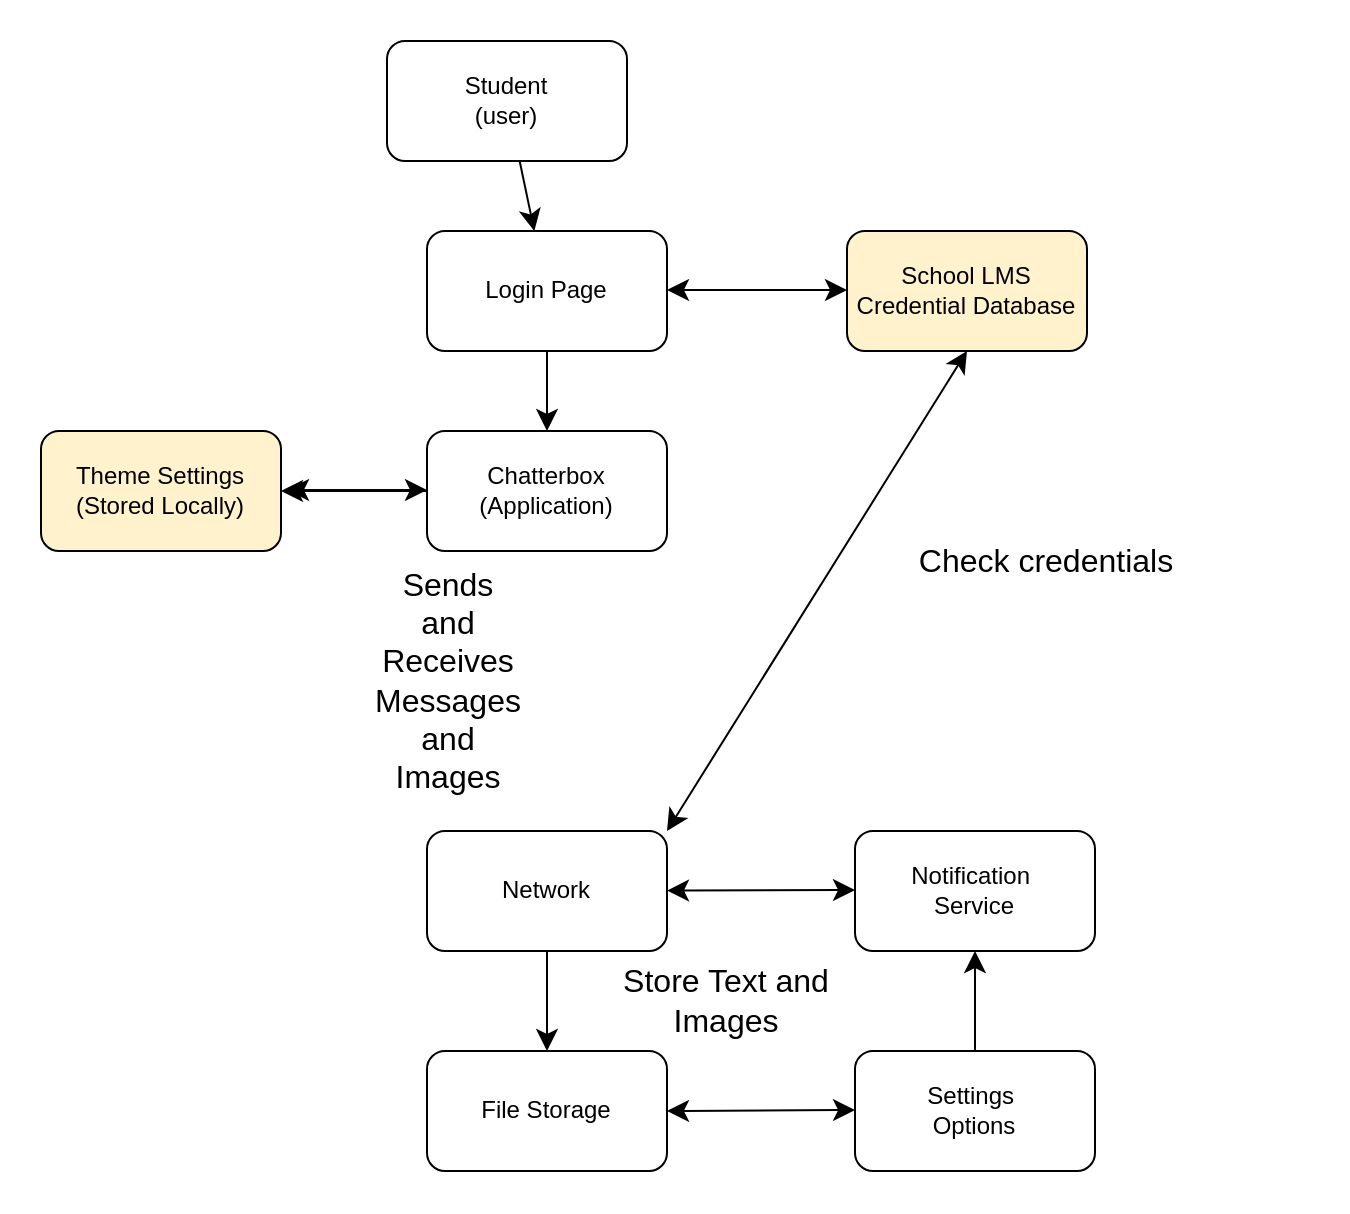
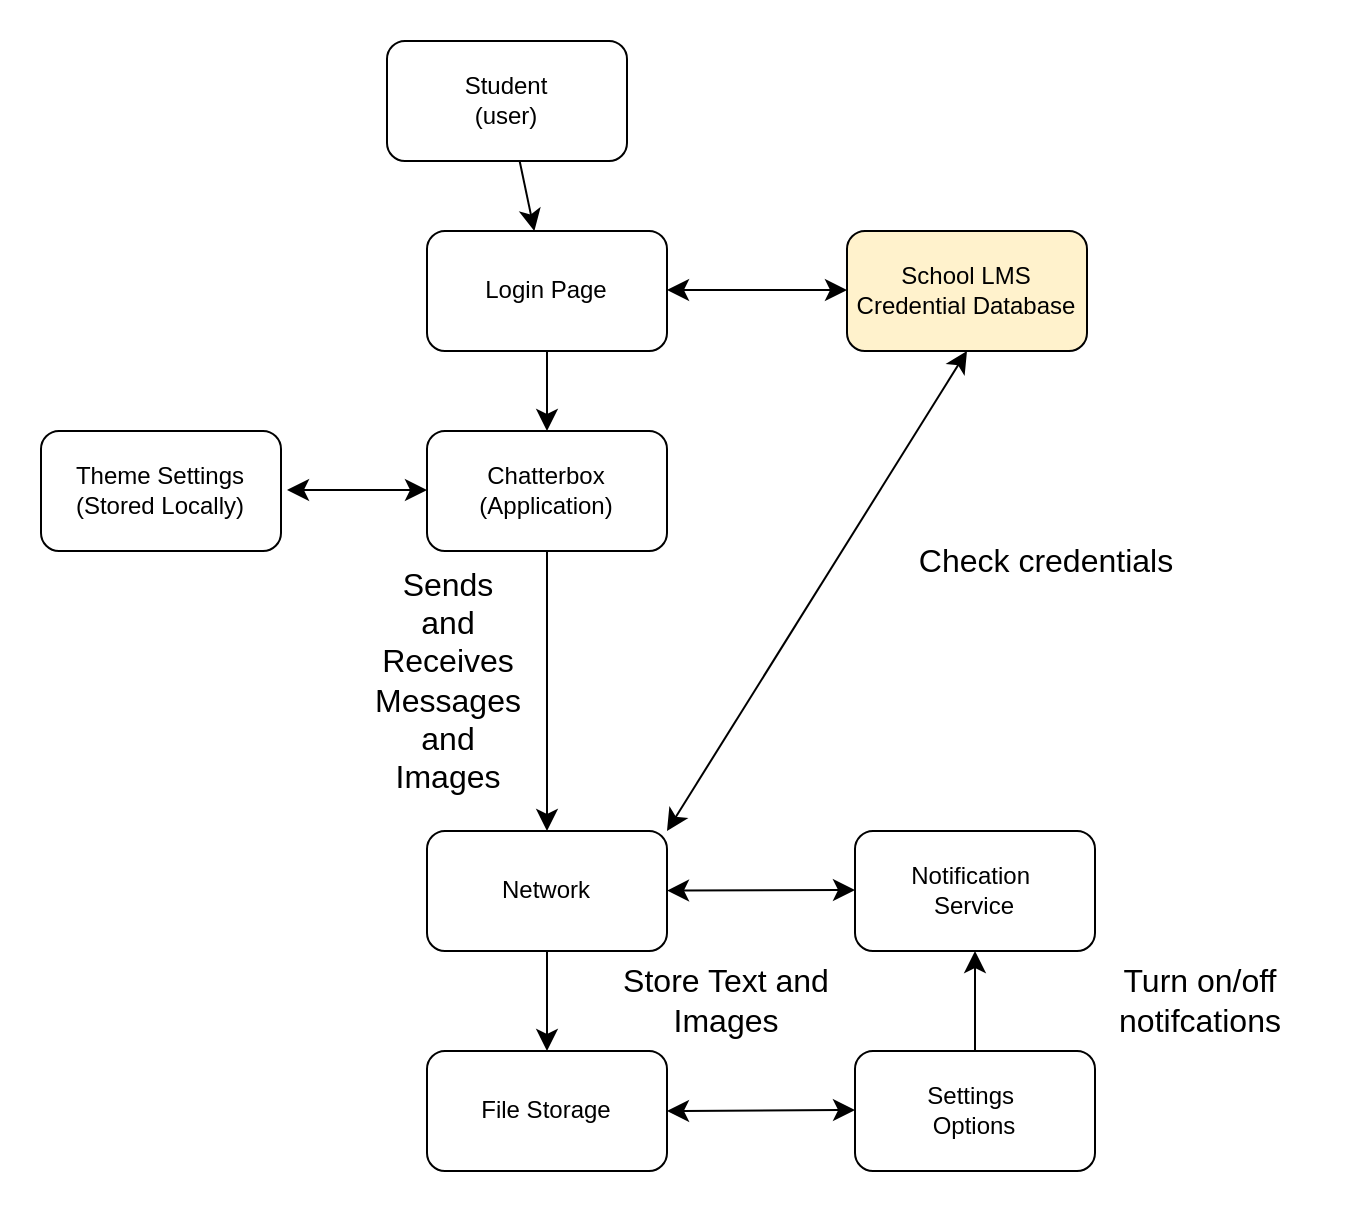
  <mxCell id="0" />
  <mxCell id="1" parent="0" />
  <mxCell id="2" value="" style="edgeStyle=none;curved=1;rounded=0;orthogonalLoop=1;jettySize=auto;html=1;fontSize=12;startSize=8;endSize=8;" edge="1" parent="1" source="3" target="16"><mxGeometry relative="1" as="geometry" /></mxCell>
  <mxCell id="3" value="Student&lt;div&gt;(user)&lt;/div&gt;" style="rounded=1;whiteSpace=wrap;html=1;" vertex="1" parent="1"><mxGeometry x="193" y="20" width="120" height="60" as="geometry" /></mxCell>
- <mxCell id="4" value="" style="edgeStyle=none;curved=1;rounded=0;orthogonalLoop=1;jettySize=auto;html=1;fontSize=12;startSize=8;endSize=8;" edge="1" parent="1" source="5" target="23"><mxGeometry relative="1" as="geometry" /></mxCell>
+ <mxCell id="4" value="" style="edgeStyle=none;curved=1;rounded=0;orthogonalLoop=1;jettySize=auto;html=1;fontSize=12;startSize=8;endSize=8;" edge="1" parent="1" source="5" target="7"><mxGeometry relative="1" as="geometry" /></mxCell>
  <mxCell id="5" value="Chatterbox&lt;div&gt;(Application)&lt;/div&gt;" style="rounded=1;whiteSpace=wrap;html=1;" vertex="1" parent="1"><mxGeometry x="213" y="215" width="120" height="60" as="geometry" /></mxCell>
  <mxCell id="6" value="" style="edgeStyle=none;curved=1;rounded=0;orthogonalLoop=1;jettySize=auto;html=1;fontSize=12;startSize=8;endSize=8;" edge="1" parent="1" source="7" target="8"><mxGeometry relative="1" as="geometry" /></mxCell>
  <mxCell id="7" value="Network" style="rounded=1;whiteSpace=wrap;html=1;" vertex="1" parent="1"><mxGeometry x="213" y="415" width="120" height="60" as="geometry" /></mxCell>
  <mxCell id="8" value="File Storage" style="rounded=1;whiteSpace=wrap;html=1;" vertex="1" parent="1"><mxGeometry x="213" y="525" width="120" height="60" as="geometry" /></mxCell>
  <mxCell id="9" value="Notification&amp;nbsp;&lt;div&gt;Service&lt;/div&gt;" style="rounded=1;whiteSpace=wrap;html=1;" vertex="1" parent="1"><mxGeometry x="427" y="415" width="120" height="60" as="geometry" /></mxCell>
  <mxCell id="10" value="" style="edgeStyle=none;curved=1;rounded=0;orthogonalLoop=1;jettySize=auto;html=1;fontSize=12;startSize=8;endSize=8;" edge="1" parent="1" source="11" target="9"><mxGeometry relative="1" as="geometry" /></mxCell>
  <mxCell id="11" value="Settings&amp;nbsp;&lt;div&gt;Options&lt;/div&gt;" style="rounded=1;whiteSpace=wrap;html=1;" vertex="1" parent="1"><mxGeometry x="427" y="525" width="120" height="60" as="geometry" /></mxCell>
  <mxCell id="12" value="" style="endArrow=classic;startArrow=classic;html=1;rounded=0;fontSize=12;startSize=8;endSize=8;curved=1;" edge="1" parent="1" source="7"><mxGeometry width="50" height="50" relative="1" as="geometry"><mxPoint x="342" y="444.5" as="sourcePoint" /><mxPoint x="427" y="444.5" as="targetPoint" /></mxGeometry></mxCell>
  <mxCell id="13" value="" style="endArrow=classic;startArrow=classic;html=1;rounded=0;fontSize=12;startSize=8;endSize=8;curved=1;" edge="1" parent="1"><mxGeometry width="50" height="50" relative="1" as="geometry"><mxPoint x="333" y="555" as="sourcePoint" /><mxPoint x="427" y="554.5" as="targetPoint" /></mxGeometry></mxCell>
  <mxCell id="14" value="Sends and Receives Messages and Images" style="text;html=1;align=center;verticalAlign=middle;whiteSpace=wrap;rounded=0;fontSize=16;" vertex="1" parent="1"><mxGeometry x="194" y="325" width="60" height="30" as="geometry" /></mxCell>
  <mxCell id="15" value="" style="edgeStyle=none;curved=1;rounded=0;orthogonalLoop=1;jettySize=auto;html=1;fontSize=12;startSize=8;endSize=8;" edge="1" parent="1" source="16" target="5"><mxGeometry relative="1" as="geometry" /></mxCell>
  <mxCell id="16" value="Login Page" style="rounded=1;whiteSpace=wrap;html=1;" vertex="1" parent="1"><mxGeometry x="213" y="115" width="120" height="60" as="geometry" /></mxCell>
  <mxCell id="17" value="School LMS&lt;div&gt;Credential Database&lt;/div&gt;" style="rounded=1;whiteSpace=wrap;html=1;fillColor=#fff2cc;" vertex="1" parent="1"><mxGeometry x="423" y="115" width="120" height="60" as="geometry" /></mxCell>
  <mxCell id="18" value="" style="endArrow=classic;startArrow=classic;html=1;rounded=0;fontSize=12;startSize=8;endSize=8;curved=1;" edge="1" parent="1"><mxGeometry width="50" height="50" relative="1" as="geometry"><mxPoint x="333" y="144.5" as="sourcePoint" /><mxPoint x="423" y="144.5" as="targetPoint" /></mxGeometry></mxCell>
  <mxCell id="19" value="" style="endArrow=classic;startArrow=classic;html=1;rounded=0;fontSize=12;startSize=8;endSize=8;curved=1;entryX=0.5;entryY=1;entryDx=0;entryDy=0;exitX=1;exitY=0;exitDx=0;exitDy=0;" edge="1" parent="1" source="7" target="17"><mxGeometry width="50" height="50" relative="1" as="geometry"><mxPoint x="473" y="445" as="sourcePoint" /><mxPoint x="523" y="395" as="targetPoint" /></mxGeometry></mxCell>
  <mxCell id="20" value="Check credentials" style="text;html=1;align=center;verticalAlign=middle;whiteSpace=wrap;rounded=0;fontSize=16;" vertex="1" parent="1"><mxGeometry x="453" y="265" width="140" height="30" as="geometry" /></mxCell>
+ <mxCell id="21" value="Turn on/off notifcations" style="text;html=1;align=center;verticalAlign=middle;whiteSpace=wrap;rounded=0;fontSize=16;" vertex="1" parent="1"><mxGeometry x="547" y="485" width="106" height="30" as="geometry" /></mxCell>
  <mxCell id="22" value="Store Text and Images" style="text;html=1;align=center;verticalAlign=middle;whiteSpace=wrap;rounded=0;fontSize=16;" vertex="1" parent="1"><mxGeometry x="303" y="485" width="120" height="30" as="geometry" /></mxCell>
- <mxCell id="23" value="Theme Settings&lt;div&gt;(Stored Locally)&lt;/div&gt;" style="rounded=1;whiteSpace=wrap;html=1;fillColor=#fff2cc;" vertex="1" parent="1"><mxGeometry x="20" y="215" width="120" height="60" as="geometry" /></mxCell>
+ <mxCell id="23" value="Theme Settings&lt;div&gt;(Stored Locally)&lt;/div&gt;" style="rounded=1;whiteSpace=wrap;html=1;" vertex="1" parent="1"><mxGeometry x="20" y="215" width="120" height="60" as="geometry" /></mxCell>
  <mxCell id="24" value="" style="endArrow=classic;startArrow=classic;html=1;rounded=0;fontSize=12;startSize=8;endSize=8;curved=1;" edge="1" parent="1"><mxGeometry width="50" height="50" relative="1" as="geometry"><mxPoint x="143" y="244.5" as="sourcePoint" /><mxPoint x="213" y="244.5" as="targetPoint" /></mxGeometry></mxCell>
